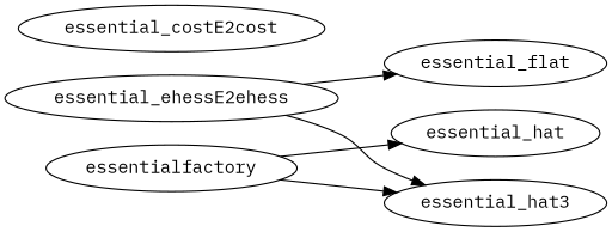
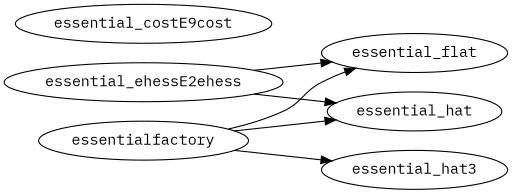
  digraph {
    fontname="IBM Plex Mono"
    rankdir=LR
    node [fontname="IBM Plex Mono"]
    edge [fontname="IBM Plex Mono"]
    essential_ehessE2ehess
    essential_flat
    n3 [label=essential_hat]
    essentialfactory
    essential_hat3
-   essential_costE2cost
+   essential_costE2cost [label=essential_costE9cost]
    essential_ehessE2ehess -> essential_flat
-   essential_ehessE2ehess -> essential_hat3
+   essential_ehessE2ehess -> n3
+   essentialfactory -> essential_flat
    essentialfactory -> n3
    essentialfactory -> essential_hat3
  }
